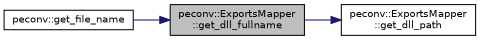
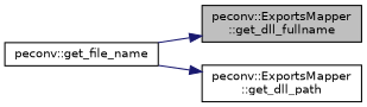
  digraph {
    rankdir=LR
    node [color=black fillcolor=white fontname=Helvetica fontsize=10 shape=record style=filled]
    edge [color=midnightblue fontname=Helvetica fontsize=10 labelfontname=Helvetica labelfontsize=10 style=solid]
    n1 [fillcolor=grey75 fontcolor=black height=0.2 label="peconv::ExportsMapper\l::get_dll_fullname" width=0.4]
    n2 [height=0.2 label="peconv::ExportsMapper\l::get_dll_path" width=0.4]
    n3 [height=0.2 label="peconv::get_file_name" width=0.4]
-   n1 -> n2
+   n3 -> n2
    n3 -> n1
  }
